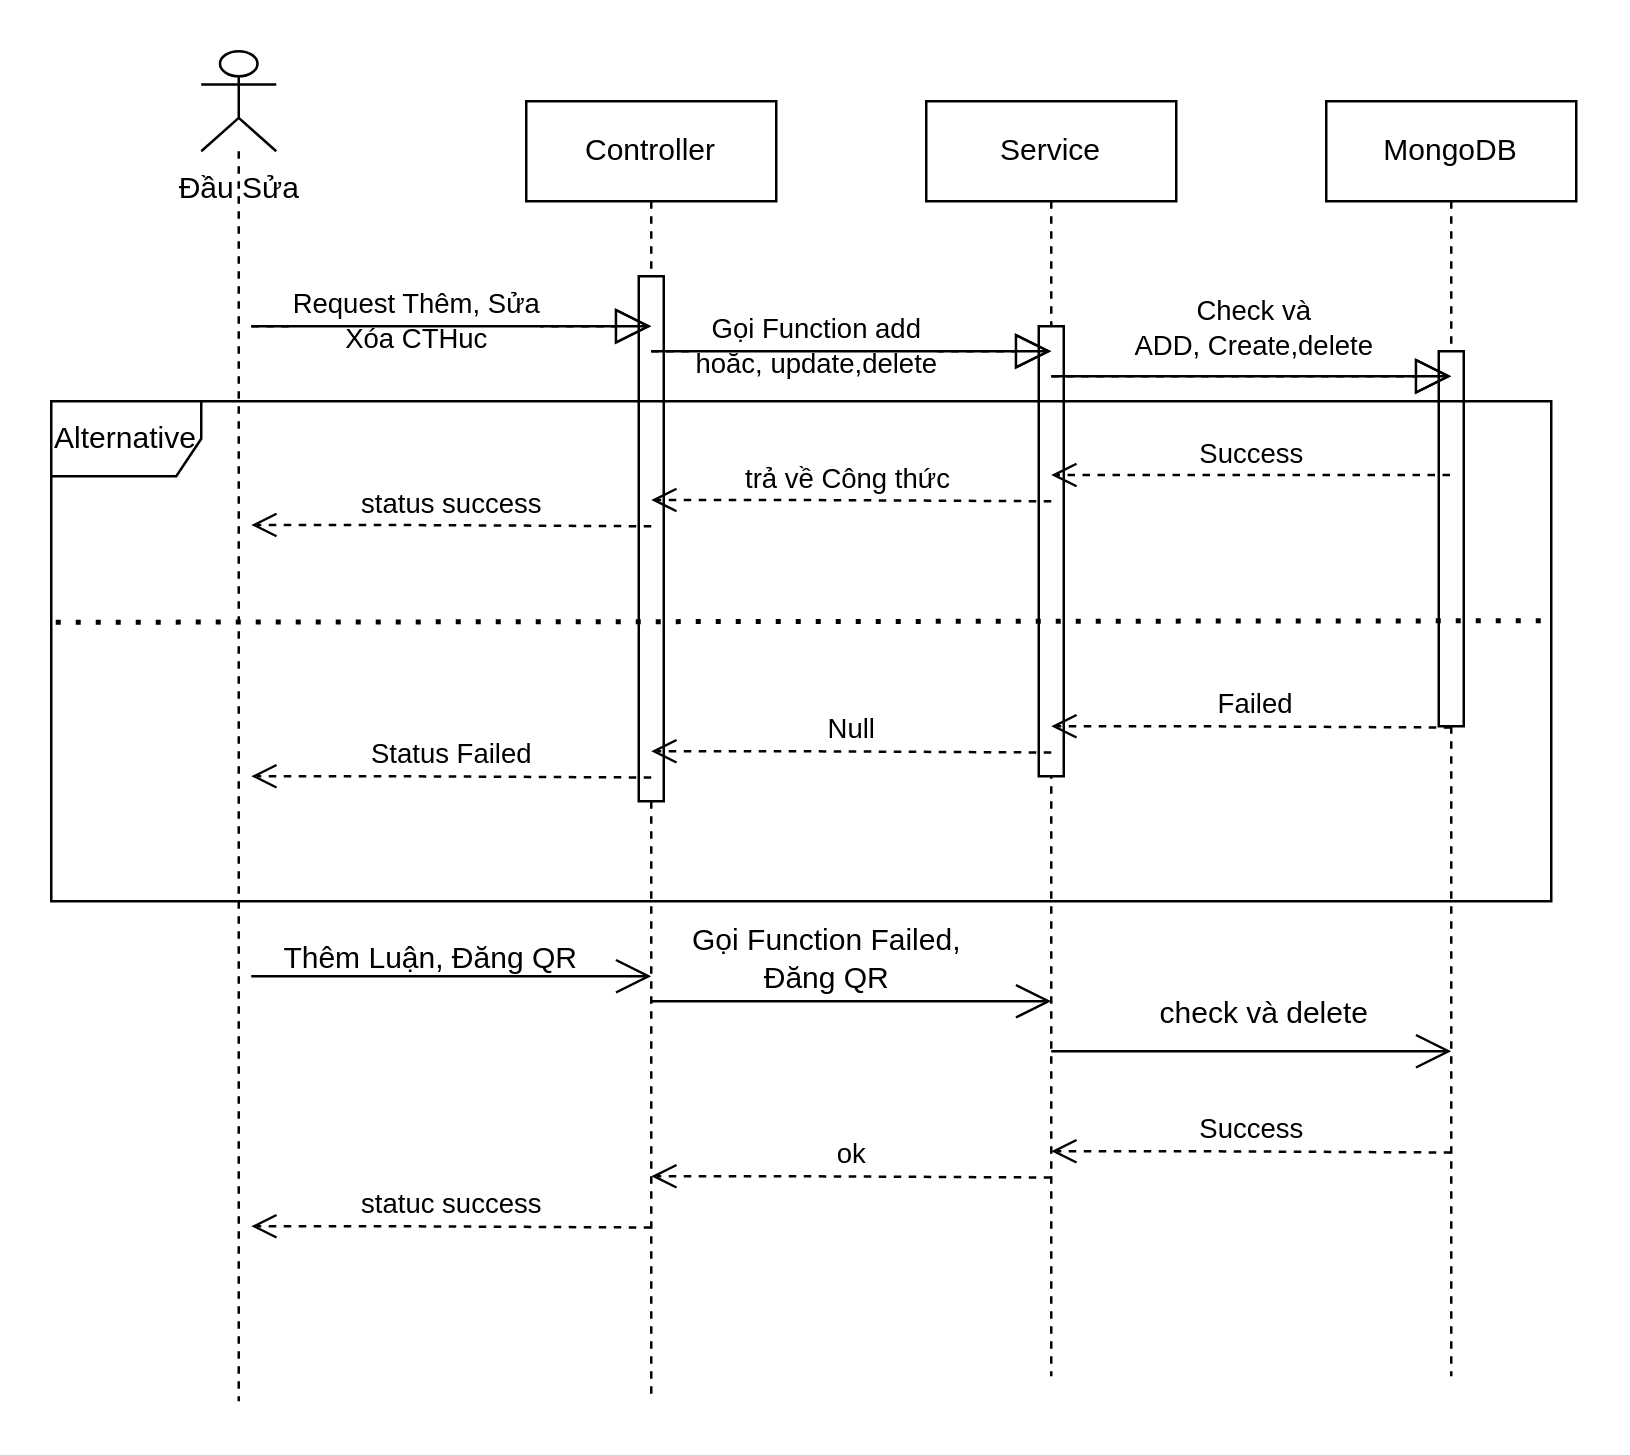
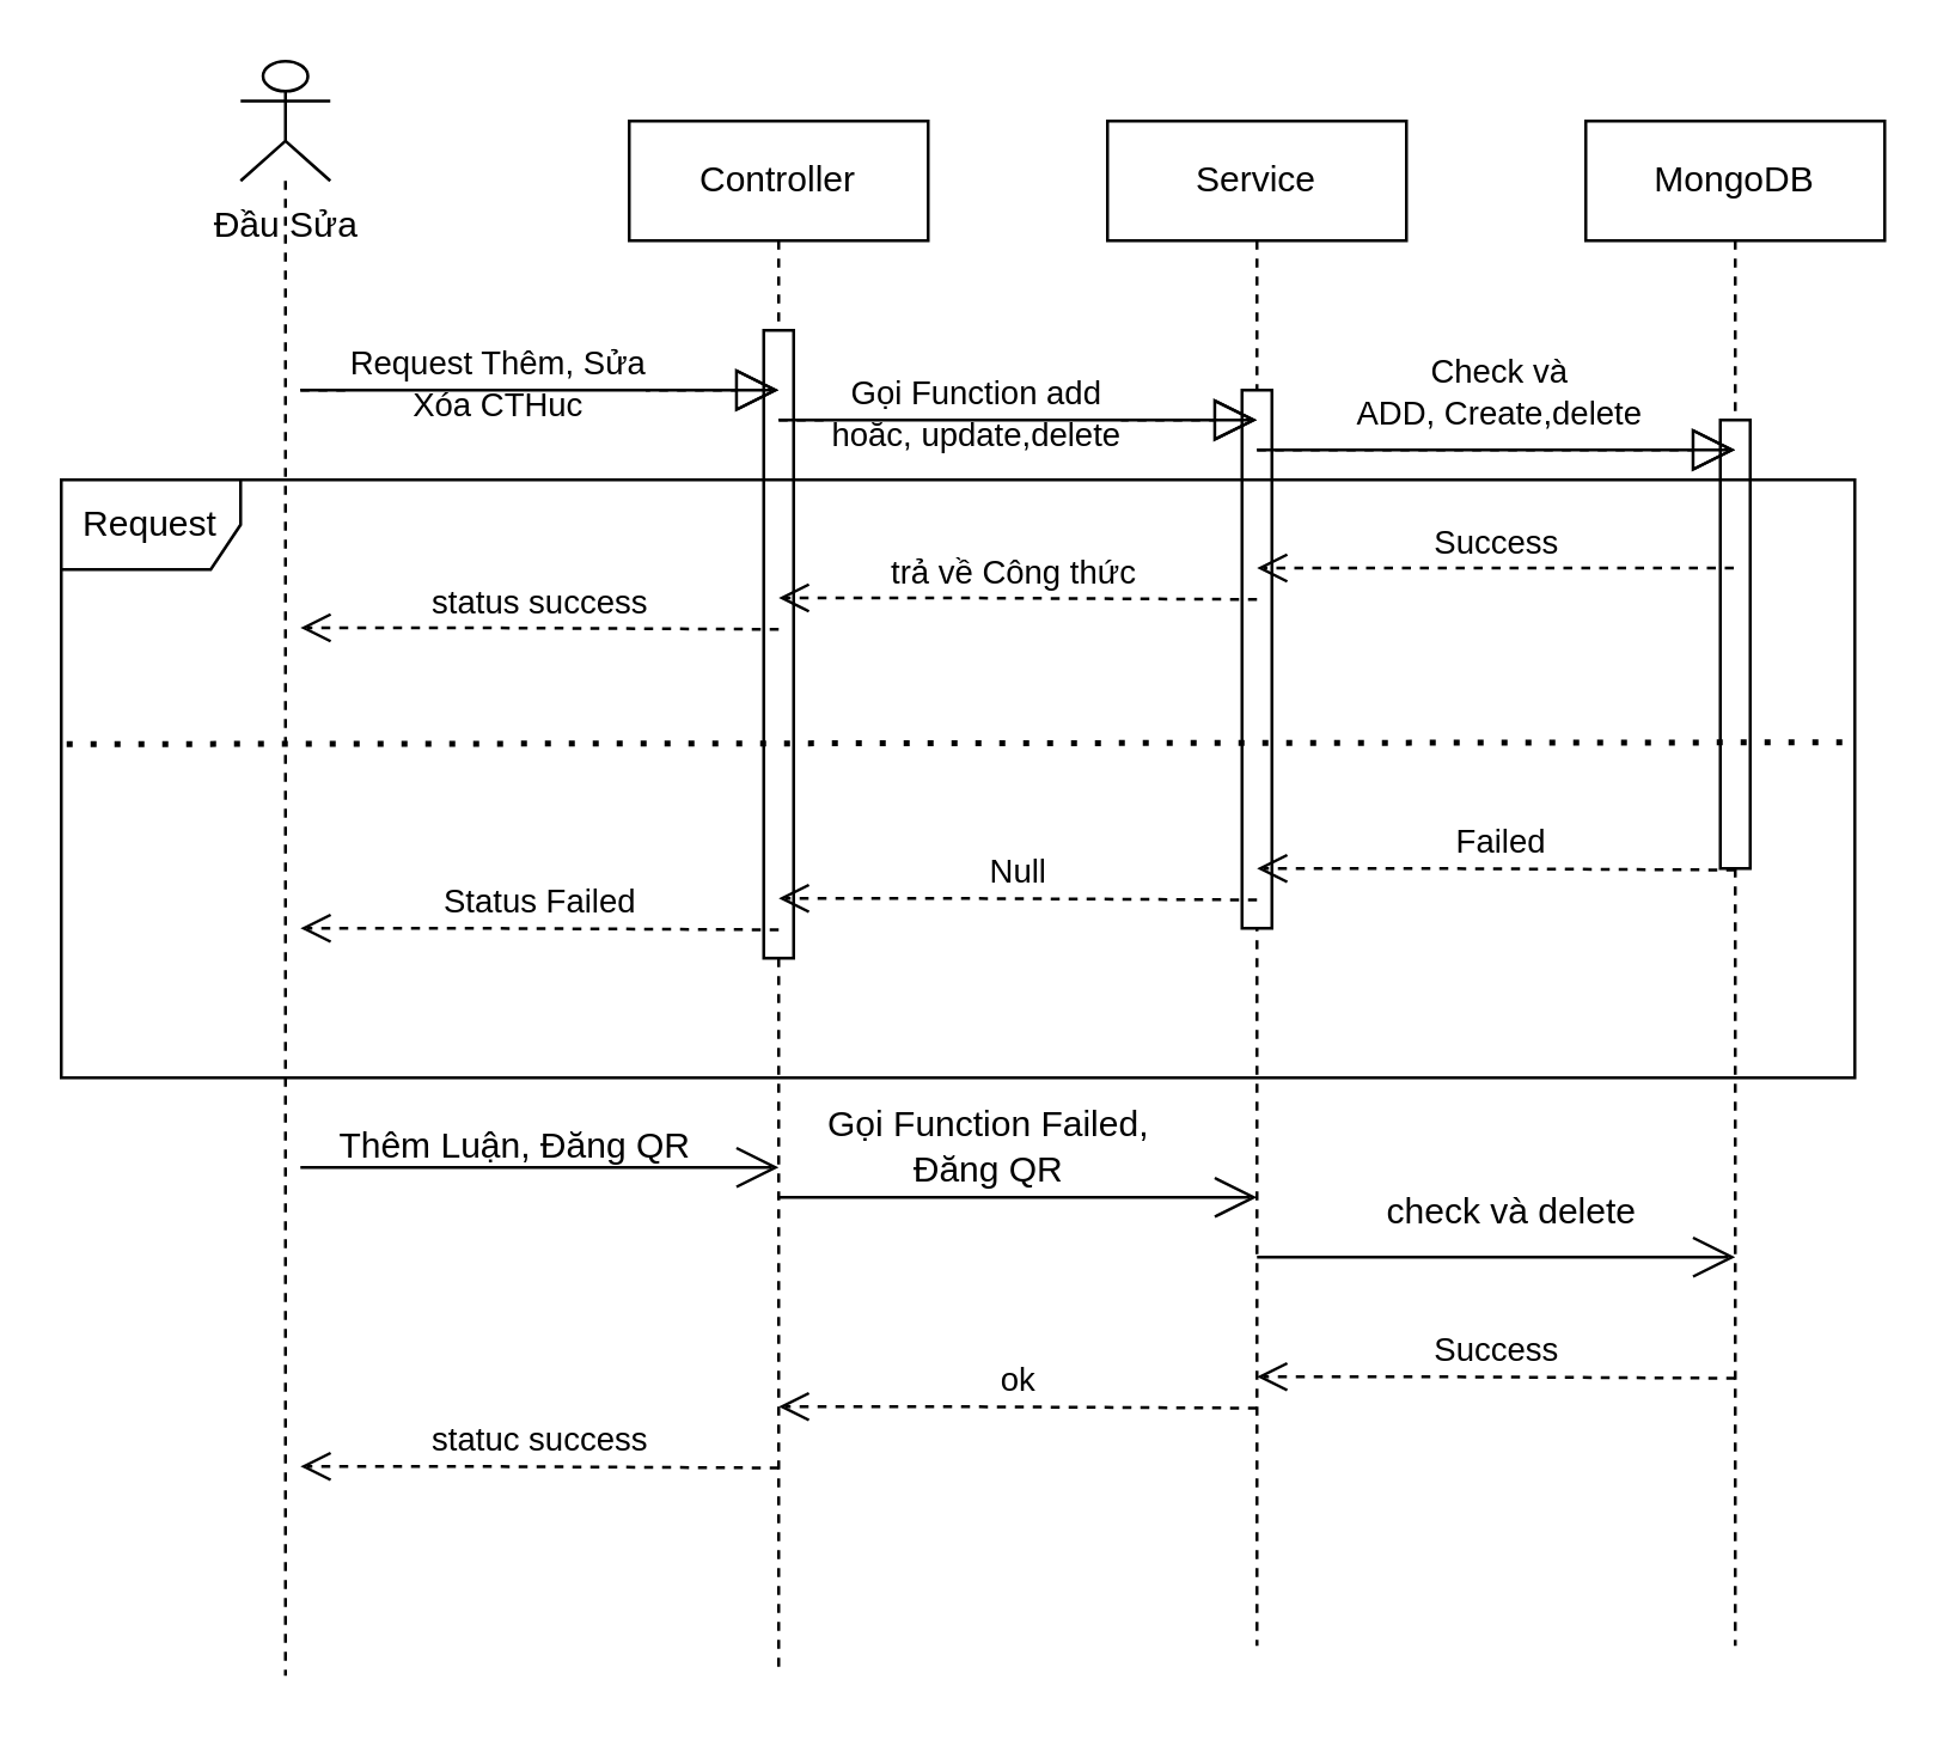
  <mxCell id="0" />
  <mxCell id="1" parent="0" />
  <mxCell id="2" value="Controller" style="shape=umlLifeline;perimeter=lifelinePerimeter;whiteSpace=wrap;html=1;container=0;dropTarget=0;collapsible=0;recursiveResize=0;outlineConnect=0;portConstraint=eastwest;newEdgeStyle={&quot;edgeStyle&quot;:&quot;elbowEdgeStyle&quot;,&quot;elbow&quot;:&quot;vertical&quot;,&quot;curved&quot;:0,&quot;rounded&quot;:0};" parent="1" vertex="1"><mxGeometry x="210" y="40" width="100" height="520" as="geometry" /></mxCell>
  <mxCell id="3" value="" style="html=1;points=[[0,0,0,0,5],[0,1,0,0,-5],[1,0,0,0,5],[1,1,0,0,-5]];perimeter=orthogonalPerimeter;outlineConnect=0;targetShapes=umlLifeline;portConstraint=eastwest;newEdgeStyle={&quot;curved&quot;:0,&quot;rounded&quot;:0};" vertex="1" parent="2"><mxGeometry x="45" y="70" width="10" height="210" as="geometry" /></mxCell>
  <mxCell id="4" value="Service" style="shape=umlLifeline;perimeter=lifelinePerimeter;whiteSpace=wrap;html=1;container=0;dropTarget=0;collapsible=0;recursiveResize=0;outlineConnect=0;portConstraint=eastwest;newEdgeStyle={&quot;edgeStyle&quot;:&quot;elbowEdgeStyle&quot;,&quot;elbow&quot;:&quot;vertical&quot;,&quot;curved&quot;:0,&quot;rounded&quot;:0};" parent="1" vertex="1"><mxGeometry x="370" y="40" width="100" height="510" as="geometry" /></mxCell>
  <mxCell id="5" value="" style="html=1;points=[[0,0,0,0,5],[0,1,0,0,-5],[1,0,0,0,5],[1,1,0,0,-5]];perimeter=orthogonalPerimeter;outlineConnect=0;targetShapes=umlLifeline;portConstraint=eastwest;newEdgeStyle={&quot;curved&quot;:0,&quot;rounded&quot;:0};" vertex="1" parent="4"><mxGeometry x="45" y="90" width="10" height="180" as="geometry" /></mxCell>
  <mxCell id="6" value="MongoDB" style="shape=umlLifeline;perimeter=lifelinePerimeter;whiteSpace=wrap;html=1;container=0;dropTarget=0;collapsible=0;recursiveResize=0;outlineConnect=0;portConstraint=eastwest;newEdgeStyle={&quot;edgeStyle&quot;:&quot;elbowEdgeStyle&quot;,&quot;elbow&quot;:&quot;vertical&quot;,&quot;curved&quot;:0,&quot;rounded&quot;:0};" vertex="1" parent="1"><mxGeometry x="530" y="40" width="100" height="510" as="geometry" /></mxCell>
  <mxCell id="7" value="" style="html=1;points=[[0,0,0,0,5],[0,1,0,0,-5],[1,0,0,0,5],[1,1,0,0,-5]];perimeter=orthogonalPerimeter;outlineConnect=0;targetShapes=umlLifeline;portConstraint=eastwest;newEdgeStyle={&quot;curved&quot;:0,&quot;rounded&quot;:0};" vertex="1" parent="6"><mxGeometry x="45" y="100" width="10" height="150" as="geometry" /></mxCell>
  <mxCell id="8" value="" style="shape=umlLifeline;perimeter=lifelinePerimeter;whiteSpace=wrap;html=1;container=1;dropTarget=0;collapsible=0;recursiveResize=0;outlineConnect=0;portConstraint=eastwest;newEdgeStyle={&quot;curved&quot;:0,&quot;rounded&quot;:0};participant=umlActor;" vertex="1" parent="1"><mxGeometry x="80" y="20" width="30" height="540" as="geometry" /></mxCell>
  <mxCell id="9" value="Đầu Sửa" style="text;html=1;align=center;verticalAlign=middle;resizable=0;points=[];autosize=1;strokeColor=none;fillColor=none;" vertex="1" parent="1"><mxGeometry x="60" y="60" width="70" height="30" as="geometry" /></mxCell>
  <mxCell id="10" value="" style="endArrow=block;dashed=1;endFill=0;endSize=12;html=1;rounded=0;" edge="1" parent="1"><mxGeometry width="160" relative="1" as="geometry"><mxPoint x="100" y="130" as="sourcePoint" /><mxPoint x="260" y="130" as="targetPoint" /></mxGeometry></mxCell>
  <mxCell id="11" value="Request Thêm, Sửa&lt;br&gt;Xóa CTHuc" style="edgeLabel;html=1;align=center;verticalAlign=middle;resizable=0;points=[];" vertex="1" connectable="0" parent="10"><mxGeometry x="-0.188" y="3" relative="1" as="geometry"><mxPoint as="offset" /></mxGeometry></mxCell>
  <mxCell id="12" value="" style="endArrow=block;dashed=1;endFill=0;endSize=12;html=1;rounded=0;" edge="1" parent="1"><mxGeometry width="160" relative="1" as="geometry"><mxPoint x="260" y="140" as="sourcePoint" /><mxPoint x="420" y="140" as="targetPoint" /></mxGeometry></mxCell>
  <mxCell id="13" value="Gọi Function add &lt;br&gt;hoăc, update,delete" style="edgeLabel;html=1;align=center;verticalAlign=middle;resizable=0;points=[];" vertex="1" connectable="0" parent="12"><mxGeometry x="-0.188" y="3" relative="1" as="geometry"><mxPoint as="offset" /></mxGeometry></mxCell>
  <mxCell id="14" value="" style="endArrow=block;dashed=1;endFill=0;endSize=12;html=1;rounded=0;" edge="1" parent="1"><mxGeometry width="160" relative="1" as="geometry"><mxPoint x="420" y="150" as="sourcePoint" /><mxPoint x="580" y="150" as="targetPoint" /></mxGeometry></mxCell>
  <mxCell id="15" value="Check và&lt;br&gt;&amp;nbsp;ADD, Create,delete&amp;nbsp;" style="edgeLabel;html=1;align=center;verticalAlign=middle;resizable=0;points=[];" vertex="1" connectable="0" parent="14"><mxGeometry x="-0.188" y="3" relative="1" as="geometry"><mxPoint x="15" y="-17" as="offset" /></mxGeometry></mxCell>
  <mxCell id="16" value="" style="endArrow=open;endFill=1;endSize=12;html=1;rounded=0;" edge="1" parent="1"><mxGeometry width="160" relative="1" as="geometry"><mxPoint x="100" y="130" as="sourcePoint" /><mxPoint x="260" y="130" as="targetPoint" /></mxGeometry></mxCell>
  <mxCell id="17" value="" style="endArrow=open;endFill=1;endSize=12;html=1;rounded=0;" edge="1" parent="1"><mxGeometry width="160" relative="1" as="geometry"><mxPoint x="260" y="140" as="sourcePoint" /><mxPoint x="420" y="140" as="targetPoint" /></mxGeometry></mxCell>
  <mxCell id="18" value="" style="endArrow=open;endFill=1;endSize=12;html=1;rounded=0;" edge="1" parent="1"><mxGeometry width="160" relative="1" as="geometry"><mxPoint x="420" y="150" as="sourcePoint" /><mxPoint x="580" y="150" as="targetPoint" /></mxGeometry></mxCell>
- <mxCell id="19" value="Alternative" style="shape=umlFrame;whiteSpace=wrap;html=1;pointerEvents=0;" vertex="1" parent="1"><mxGeometry x="20" y="160" width="600" height="200" as="geometry" /></mxCell>
+ <mxCell id="19" value="Request" style="shape=umlFrame;whiteSpace=wrap;html=1;pointerEvents=0;" vertex="1" parent="1"><mxGeometry x="20" y="160" width="600" height="200" as="geometry" /></mxCell>
  <mxCell id="20" value="Success" style="html=1;verticalAlign=bottom;endArrow=open;dashed=1;endSize=8;curved=0;rounded=0;" edge="1" parent="1" source="6"><mxGeometry relative="1" as="geometry"><mxPoint x="500" y="189.5" as="sourcePoint" /><mxPoint x="420" y="189.5" as="targetPoint" /><Array as="points"><mxPoint x="480" y="189.5" /></Array></mxGeometry></mxCell>
  <mxCell id="21" value="trả về Công thức&amp;nbsp;" style="html=1;verticalAlign=bottom;endArrow=open;dashed=1;endSize=8;curved=0;rounded=0;" edge="1" parent="1"><mxGeometry relative="1" as="geometry"><mxPoint x="420" y="200" as="sourcePoint" /><mxPoint x="260" y="199.5" as="targetPoint" /><Array as="points"><mxPoint x="320" y="199.5" /></Array></mxGeometry></mxCell>
  <mxCell id="22" value="status success" style="html=1;verticalAlign=bottom;endArrow=open;dashed=1;endSize=8;curved=0;rounded=0;" edge="1" parent="1"><mxGeometry relative="1" as="geometry"><mxPoint x="260" y="210" as="sourcePoint" /><mxPoint x="100" y="209.5" as="targetPoint" /><Array as="points"><mxPoint x="160" y="209.5" /></Array></mxGeometry></mxCell>
  <mxCell id="23" value="" style="endArrow=none;dashed=1;html=1;dashPattern=1 3;strokeWidth=2;rounded=0;exitX=0.003;exitY=0.442;exitDx=0;exitDy=0;exitPerimeter=0;entryX=1.002;entryY=0.439;entryDx=0;entryDy=0;entryPerimeter=0;" edge="1" parent="1" source="19" target="19"><mxGeometry width="50" height="50" relative="1" as="geometry"><mxPoint x="270" y="290" as="sourcePoint" /><mxPoint x="320" y="240" as="targetPoint" /></mxGeometry></mxCell>
  <mxCell id="24" value="&amp;nbsp;Failed" style="html=1;verticalAlign=bottom;endArrow=open;dashed=1;endSize=8;curved=0;rounded=0;" edge="1" parent="1"><mxGeometry relative="1" as="geometry"><mxPoint x="580" y="290.5" as="sourcePoint" /><mxPoint x="420" y="290" as="targetPoint" /><Array as="points"><mxPoint x="480" y="290" /></Array></mxGeometry></mxCell>
  <mxCell id="25" value="Null" style="html=1;verticalAlign=bottom;endArrow=open;dashed=1;endSize=8;curved=0;rounded=0;" edge="1" parent="1"><mxGeometry relative="1" as="geometry"><mxPoint x="420" y="300.5" as="sourcePoint" /><mxPoint x="260" y="300" as="targetPoint" /><Array as="points"><mxPoint x="320" y="300" /></Array></mxGeometry></mxCell>
  <mxCell id="26" value="Status Failed" style="html=1;verticalAlign=bottom;endArrow=open;dashed=1;endSize=8;curved=0;rounded=0;" edge="1" parent="1"><mxGeometry relative="1" as="geometry"><mxPoint x="260" y="310.5" as="sourcePoint" /><mxPoint x="100" y="310" as="targetPoint" /><Array as="points"><mxPoint x="160" y="310" /></Array></mxGeometry></mxCell>
  <mxCell id="27" value="" style="endArrow=open;endFill=1;endSize=12;html=1;rounded=0;" edge="1" parent="1"><mxGeometry width="160" relative="1" as="geometry"><mxPoint x="100" y="390" as="sourcePoint" /><mxPoint x="260" y="390" as="targetPoint" /></mxGeometry></mxCell>
  <mxCell id="28" value="&amp;nbsp; &amp;nbsp; Thêm Luận, Đăng QR" style="text;html=1;align=center;verticalAlign=middle;resizable=0;points=[];autosize=1;strokeColor=none;fillColor=none;" vertex="1" parent="1"><mxGeometry x="90" y="368" width="150" height="30" as="geometry" /></mxCell>
  <mxCell id="29" value="" style="endArrow=open;endFill=1;endSize=12;html=1;rounded=0;" edge="1" parent="1"><mxGeometry width="160" relative="1" as="geometry"><mxPoint x="260" y="400" as="sourcePoint" /><mxPoint x="420" y="400" as="targetPoint" /></mxGeometry></mxCell>
  <mxCell id="30" value="Gọi Function Failed, &lt;br&gt;Đăng QR" style="text;html=1;align=center;verticalAlign=middle;resizable=0;points=[];autosize=1;strokeColor=none;fillColor=none;" vertex="1" parent="1"><mxGeometry x="255" y="363" width="150" height="40" as="geometry" /></mxCell>
  <mxCell id="31" value="check và delete" style="text;html=1;align=center;verticalAlign=middle;resizable=0;points=[];autosize=1;strokeColor=none;fillColor=none;" vertex="1" parent="1"><mxGeometry x="455" y="390" width="100" height="30" as="geometry" /></mxCell>
  <mxCell id="32" value="" style="endArrow=open;endFill=1;endSize=12;html=1;rounded=0;" edge="1" parent="1"><mxGeometry width="160" relative="1" as="geometry"><mxPoint x="420" y="420" as="sourcePoint" /><mxPoint x="580" y="420" as="targetPoint" /></mxGeometry></mxCell>
  <mxCell id="33" value="Success" style="html=1;verticalAlign=bottom;endArrow=open;dashed=1;endSize=8;curved=0;rounded=0;" edge="1" parent="1"><mxGeometry relative="1" as="geometry"><mxPoint x="580" y="460.5" as="sourcePoint" /><mxPoint x="420" y="460" as="targetPoint" /><Array as="points"><mxPoint x="480" y="460" /></Array></mxGeometry></mxCell>
  <mxCell id="34" value="ok" style="html=1;verticalAlign=bottom;endArrow=open;dashed=1;endSize=8;curved=0;rounded=0;" edge="1" parent="1"><mxGeometry relative="1" as="geometry"><mxPoint x="420" y="470.5" as="sourcePoint" /><mxPoint x="260" y="470" as="targetPoint" /><Array as="points"><mxPoint x="320" y="470" /></Array></mxGeometry></mxCell>
  <mxCell id="35" value="statuc success" style="html=1;verticalAlign=bottom;endArrow=open;dashed=1;endSize=8;curved=0;rounded=0;" edge="1" parent="1"><mxGeometry relative="1" as="geometry"><mxPoint x="260" y="490.5" as="sourcePoint" /><mxPoint x="100" y="490" as="targetPoint" /><Array as="points"><mxPoint x="160" y="490" /></Array></mxGeometry></mxCell>
